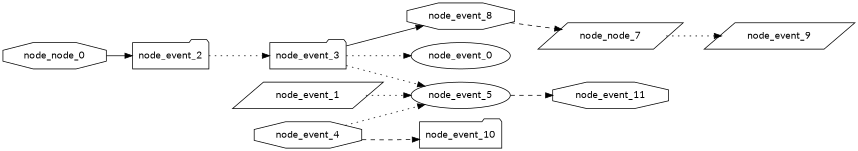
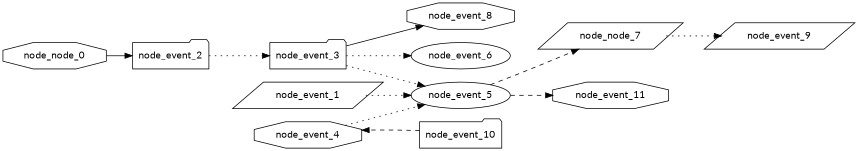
  digraph {
    fontname=Lato
    rankdir=LR
    node [Dependencies=0 Depth=4 EventType="DotQasm.Scheduling.GateEvent" Latency="00:00:00.0010000" Priority=0.003 fontname=Lato shape=octagon]
    edge [fontname=Lato style=dotted]
    n1 [Depth=1 EventIndex=0 Priority=0.011 label=node_node_0]
    node_event_2 [Dependencies=1 Depth=2 EventIndex=2 EventType="DotQasm.Scheduling.ControlledGateEvent" Latency="00:00:00.0020000" Priority=0.01 shape=folder]
    node_event_3 [Dependencies=2 Depth=3 EventIndex=3 EventType="DotQasm.Scheduling.ControlledGateEvent" Latency="00:00:00.0020000" Priority=0.008 shape=folder]
    node_event_1 [Depth=1 EventIndex=1 Priority=0.009000000000000001 shape=parallelogram]
    node_event_5 [Dependencies=7 EventIndex=5 EventType="DotQasm.Scheduling.ControlledGateEvent" Latency="00:00:00.0020000" Priority=0.006 shape=ellipse]
    node_event_4 [Dependencies=3 Depth=3 EventIndex=4 EventType="DotQasm.Scheduling.ControlledGateEvent" Latency="00:00:00.0020000" Priority=0.008]
    node_event_10 [Dependencies=4 EventIndex=10 EventType="DotQasm.Scheduling.MeasurementEvent" Latency="00:00:00.0030000" shape=folder]
-   node_event_6 [Dependencies=3 EventIndex=6 Priority=0.004 shape=ellipse label=node_event_0]
+   node_event_6 [Dependencies=3 EventIndex=6 Priority=0.004 shape=ellipse]
    node_event_8 [Dependencies=4 Depth=5 EventIndex=8 EventType="DotQasm.Scheduling.MeasurementEvent" Latency="00:00:00.0030000"]
    n10 [Dependencies=8 Depth=5 EventIndex=7 Priority=0.004 label=node_node_7 shape=parallelogram]
    node_event_11 [Dependencies=8 Depth=5 EventIndex=11 EventType="DotQasm.Scheduling.MeasurementEvent" Latency="00:00:00.0030000"]
    node_event_9 [Dependencies=9 Depth=6 EventIndex=9 EventType="DotQasm.Scheduling.MeasurementEvent" Latency="00:00:00.0030000" shape=parallelogram]
    n1 -> node_event_2 [style=solid]
    node_event_2 -> node_event_3
    node_event_3 -> node_event_5
    node_event_3 -> node_event_6
    node_event_3 -> node_event_8 [style=solid]
    node_event_1 -> node_event_5
-   node_event_8 -> n10 [style=dashed]
+   node_event_5 -> n10 [style=dashed]
    node_event_5 -> node_event_11 [style=dashed]
    node_event_4 -> node_event_5
-   node_event_4 -> node_event_10 [style=dashed]
+   node_event_10 -> node_event_4 [style=dashed]
    n10 -> node_event_9
  }
